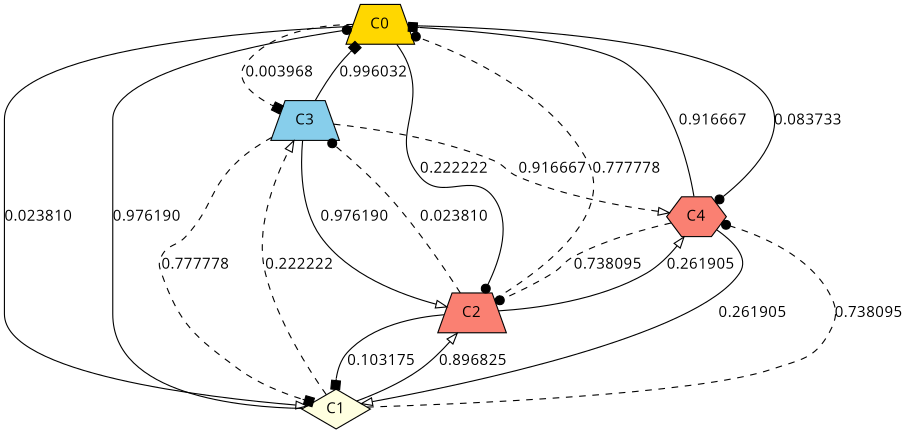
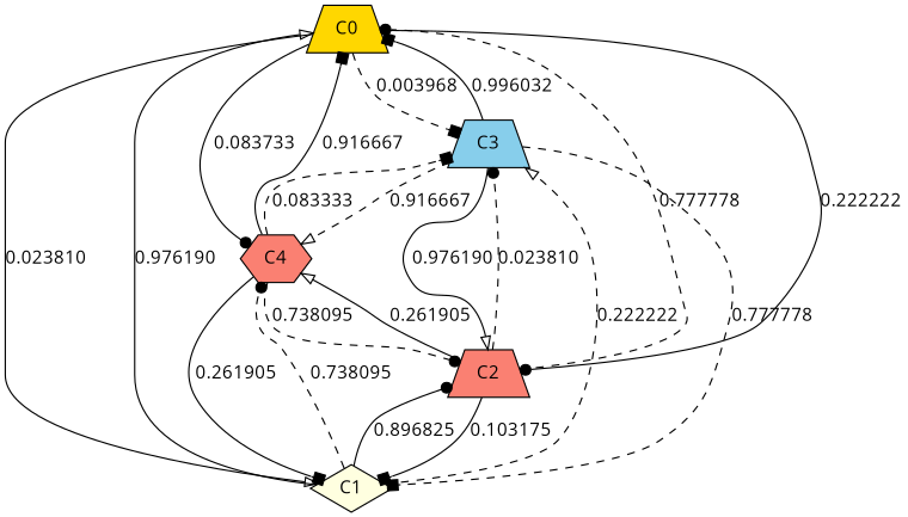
  digraph {
    fontname="Open Sans"
    node [fillcolor=salmon fontname="Open Sans" shape=trapezium style=filled]
    edge [arrowhead=dot fontname="Open Sans" style=solid]
    C0 [fillcolor=gold]
    C3 [fillcolor=skyblue]
    C1 [fillcolor=lightyellow shape=diamond]
    C2
    C4 [shape=hexagon]
    C0 -> C3 [arrowhead=box label=0.003968 style=dashed]
    C0 -> C1 [arrowhead=onormal label=0.023810]
    C0 -> C2 [label=0.222222]
    C0 -> C4 [label=0.083733]
    C3 -> C0 [arrowhead=box label=0.996032]
    C3 -> C1 [arrowhead=box label=0.777778 style=dashed]
    C3 -> C2 [arrowhead=onormal label=0.976190]
    C3 -> C4 [arrowhead=onormal label=0.916667 style=dashed]
-   C1 -> C0 [label=0.976190]
+   C1 -> C0 [arrowhead=onormal label=0.976190]
    C1 -> C3 [arrowhead=onormal label=0.222222 style=dashed]
-   C1 -> C2 [arrowhead=onormal label=0.896825]
+   C1 -> C2 [label=0.896825]
    C1 -> C4 [label=0.738095 style=dashed]
    C2 -> C0 [label=0.777778 style=dashed]
    C2 -> C3 [label=0.023810 style=dashed]
    C2 -> C1 [arrowhead=box label=0.103175]
    C2 -> C4 [arrowhead=onormal label=0.261905]
    C4 -> C0 [arrowhead=box label=0.916667]
-   C4 -> C1 [arrowhead=onormal label=0.261905]
+   C4 -> C3 [arrowhead=box label=0.083333 style=dashed]
+   C4 -> C1 [arrowhead=box label=0.261905]
    C4 -> C2 [label=0.738095 style=dashed]
  }
